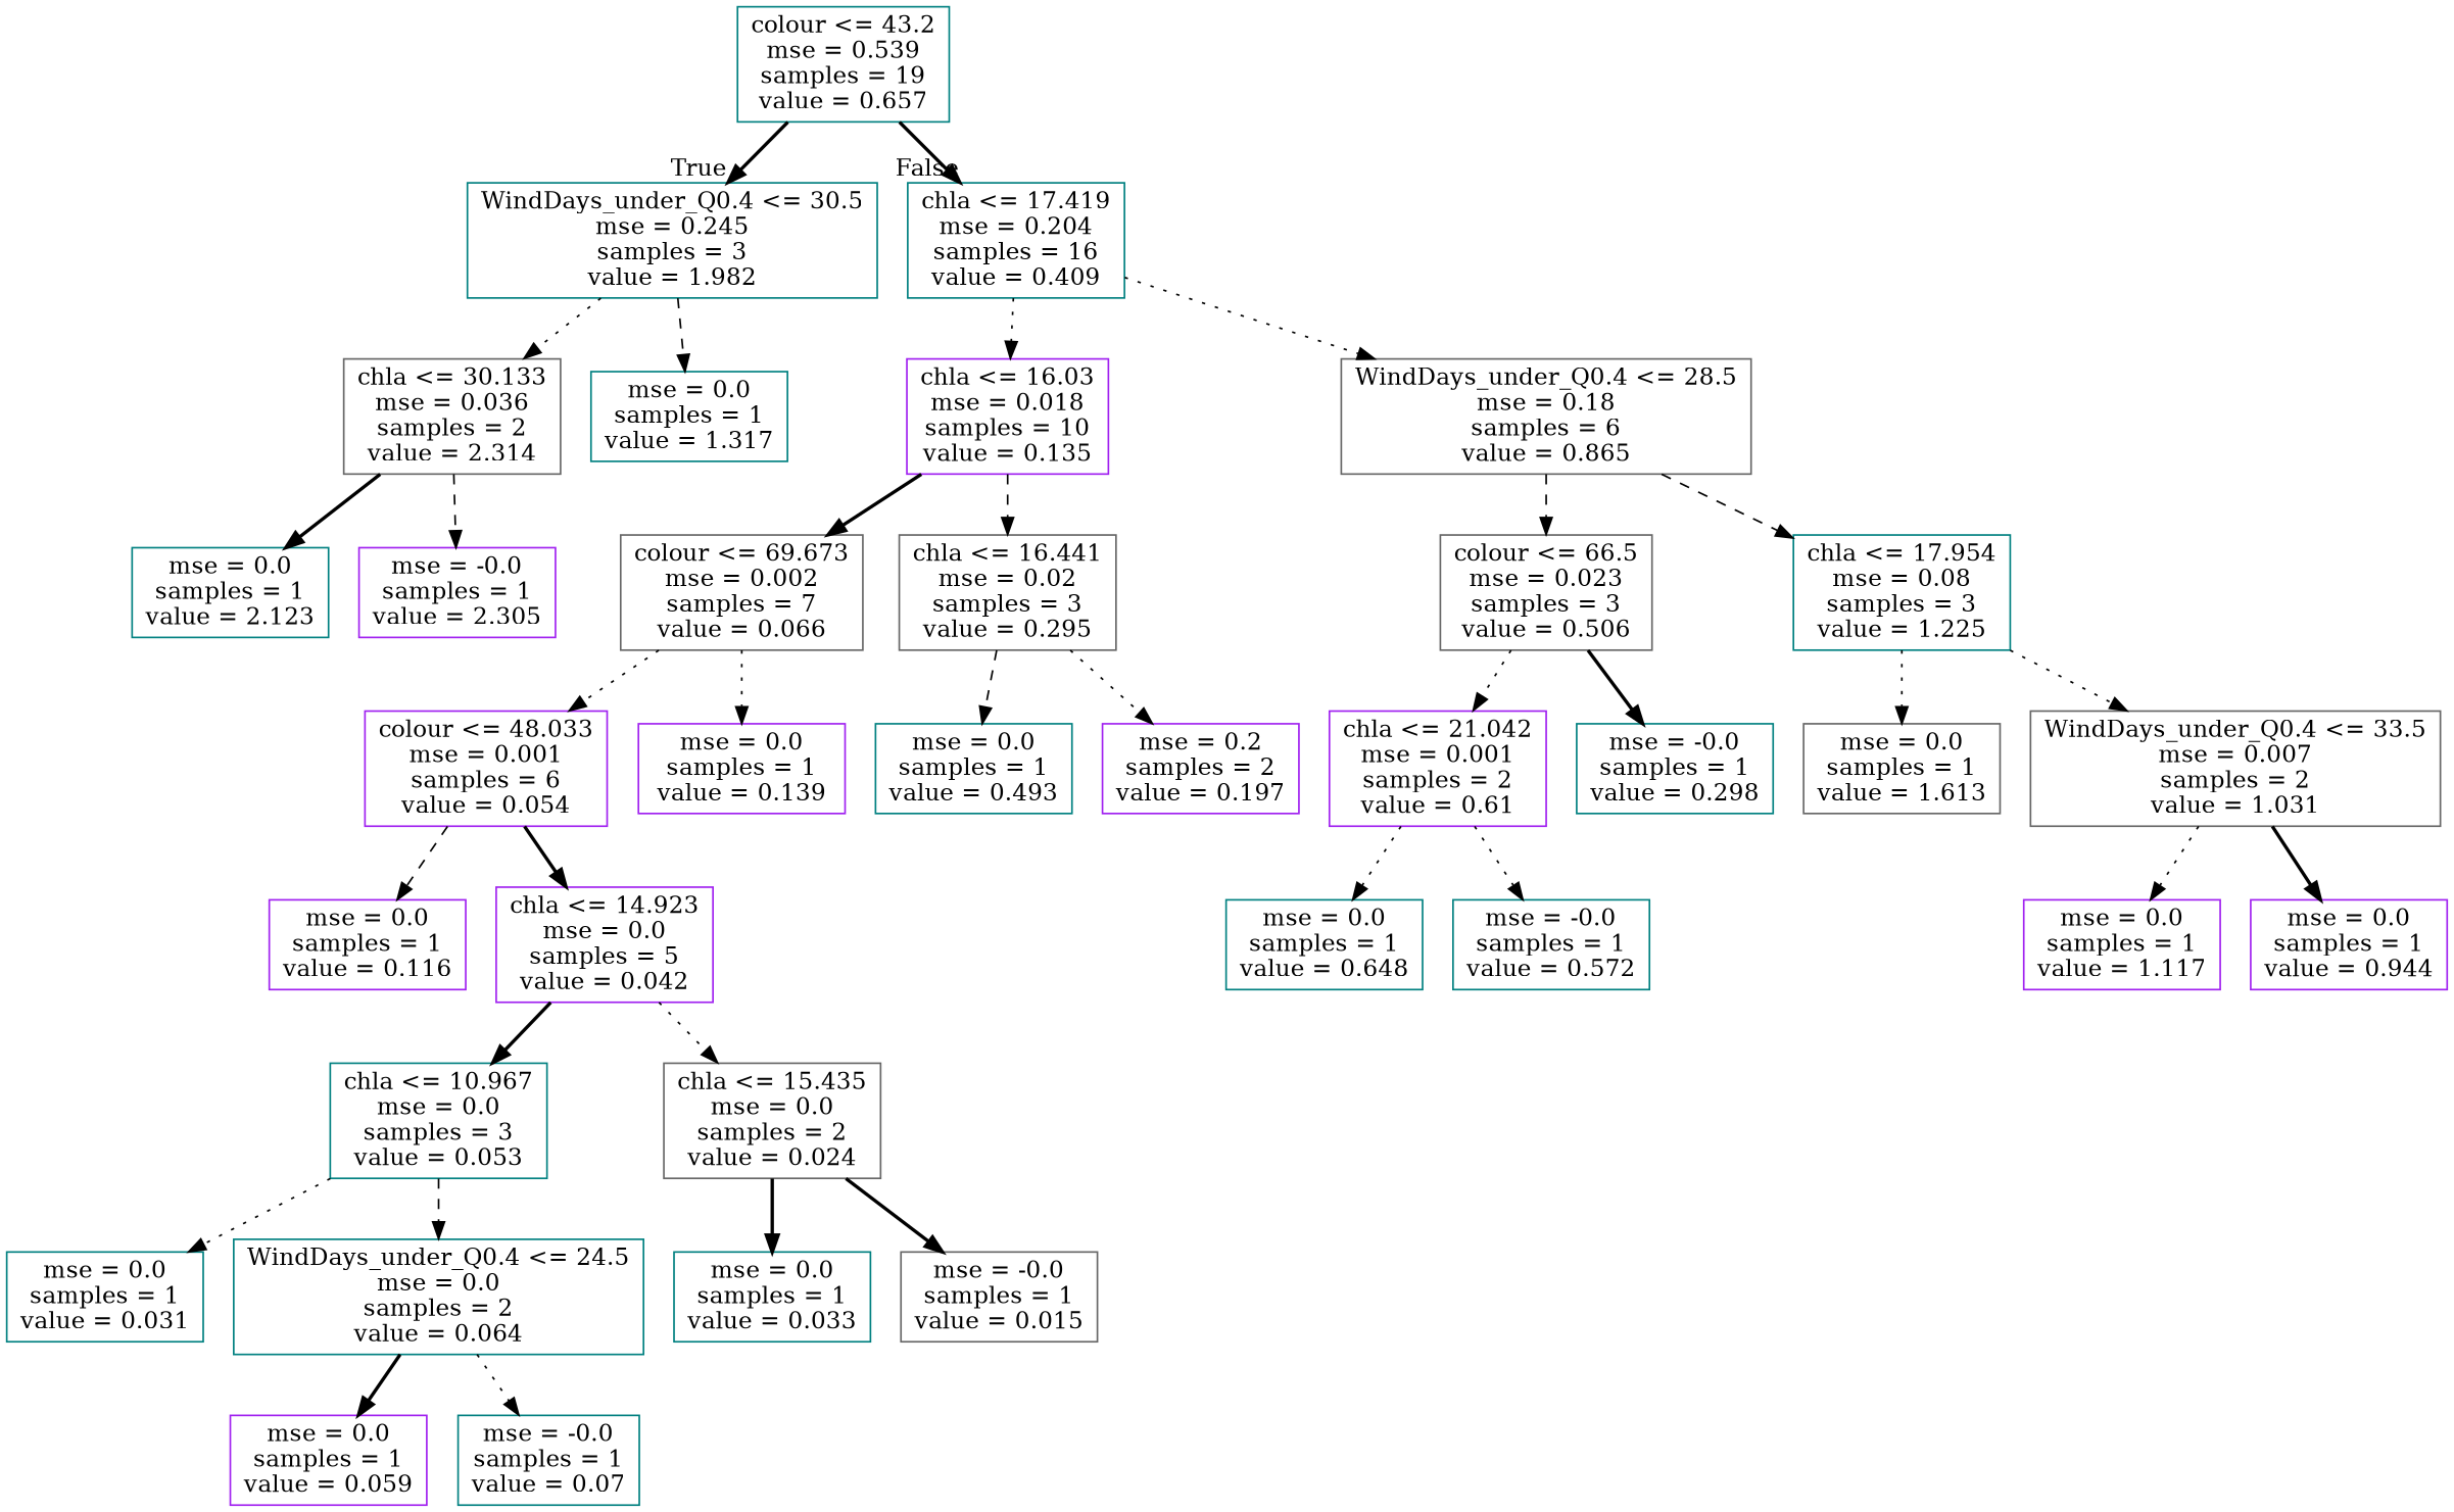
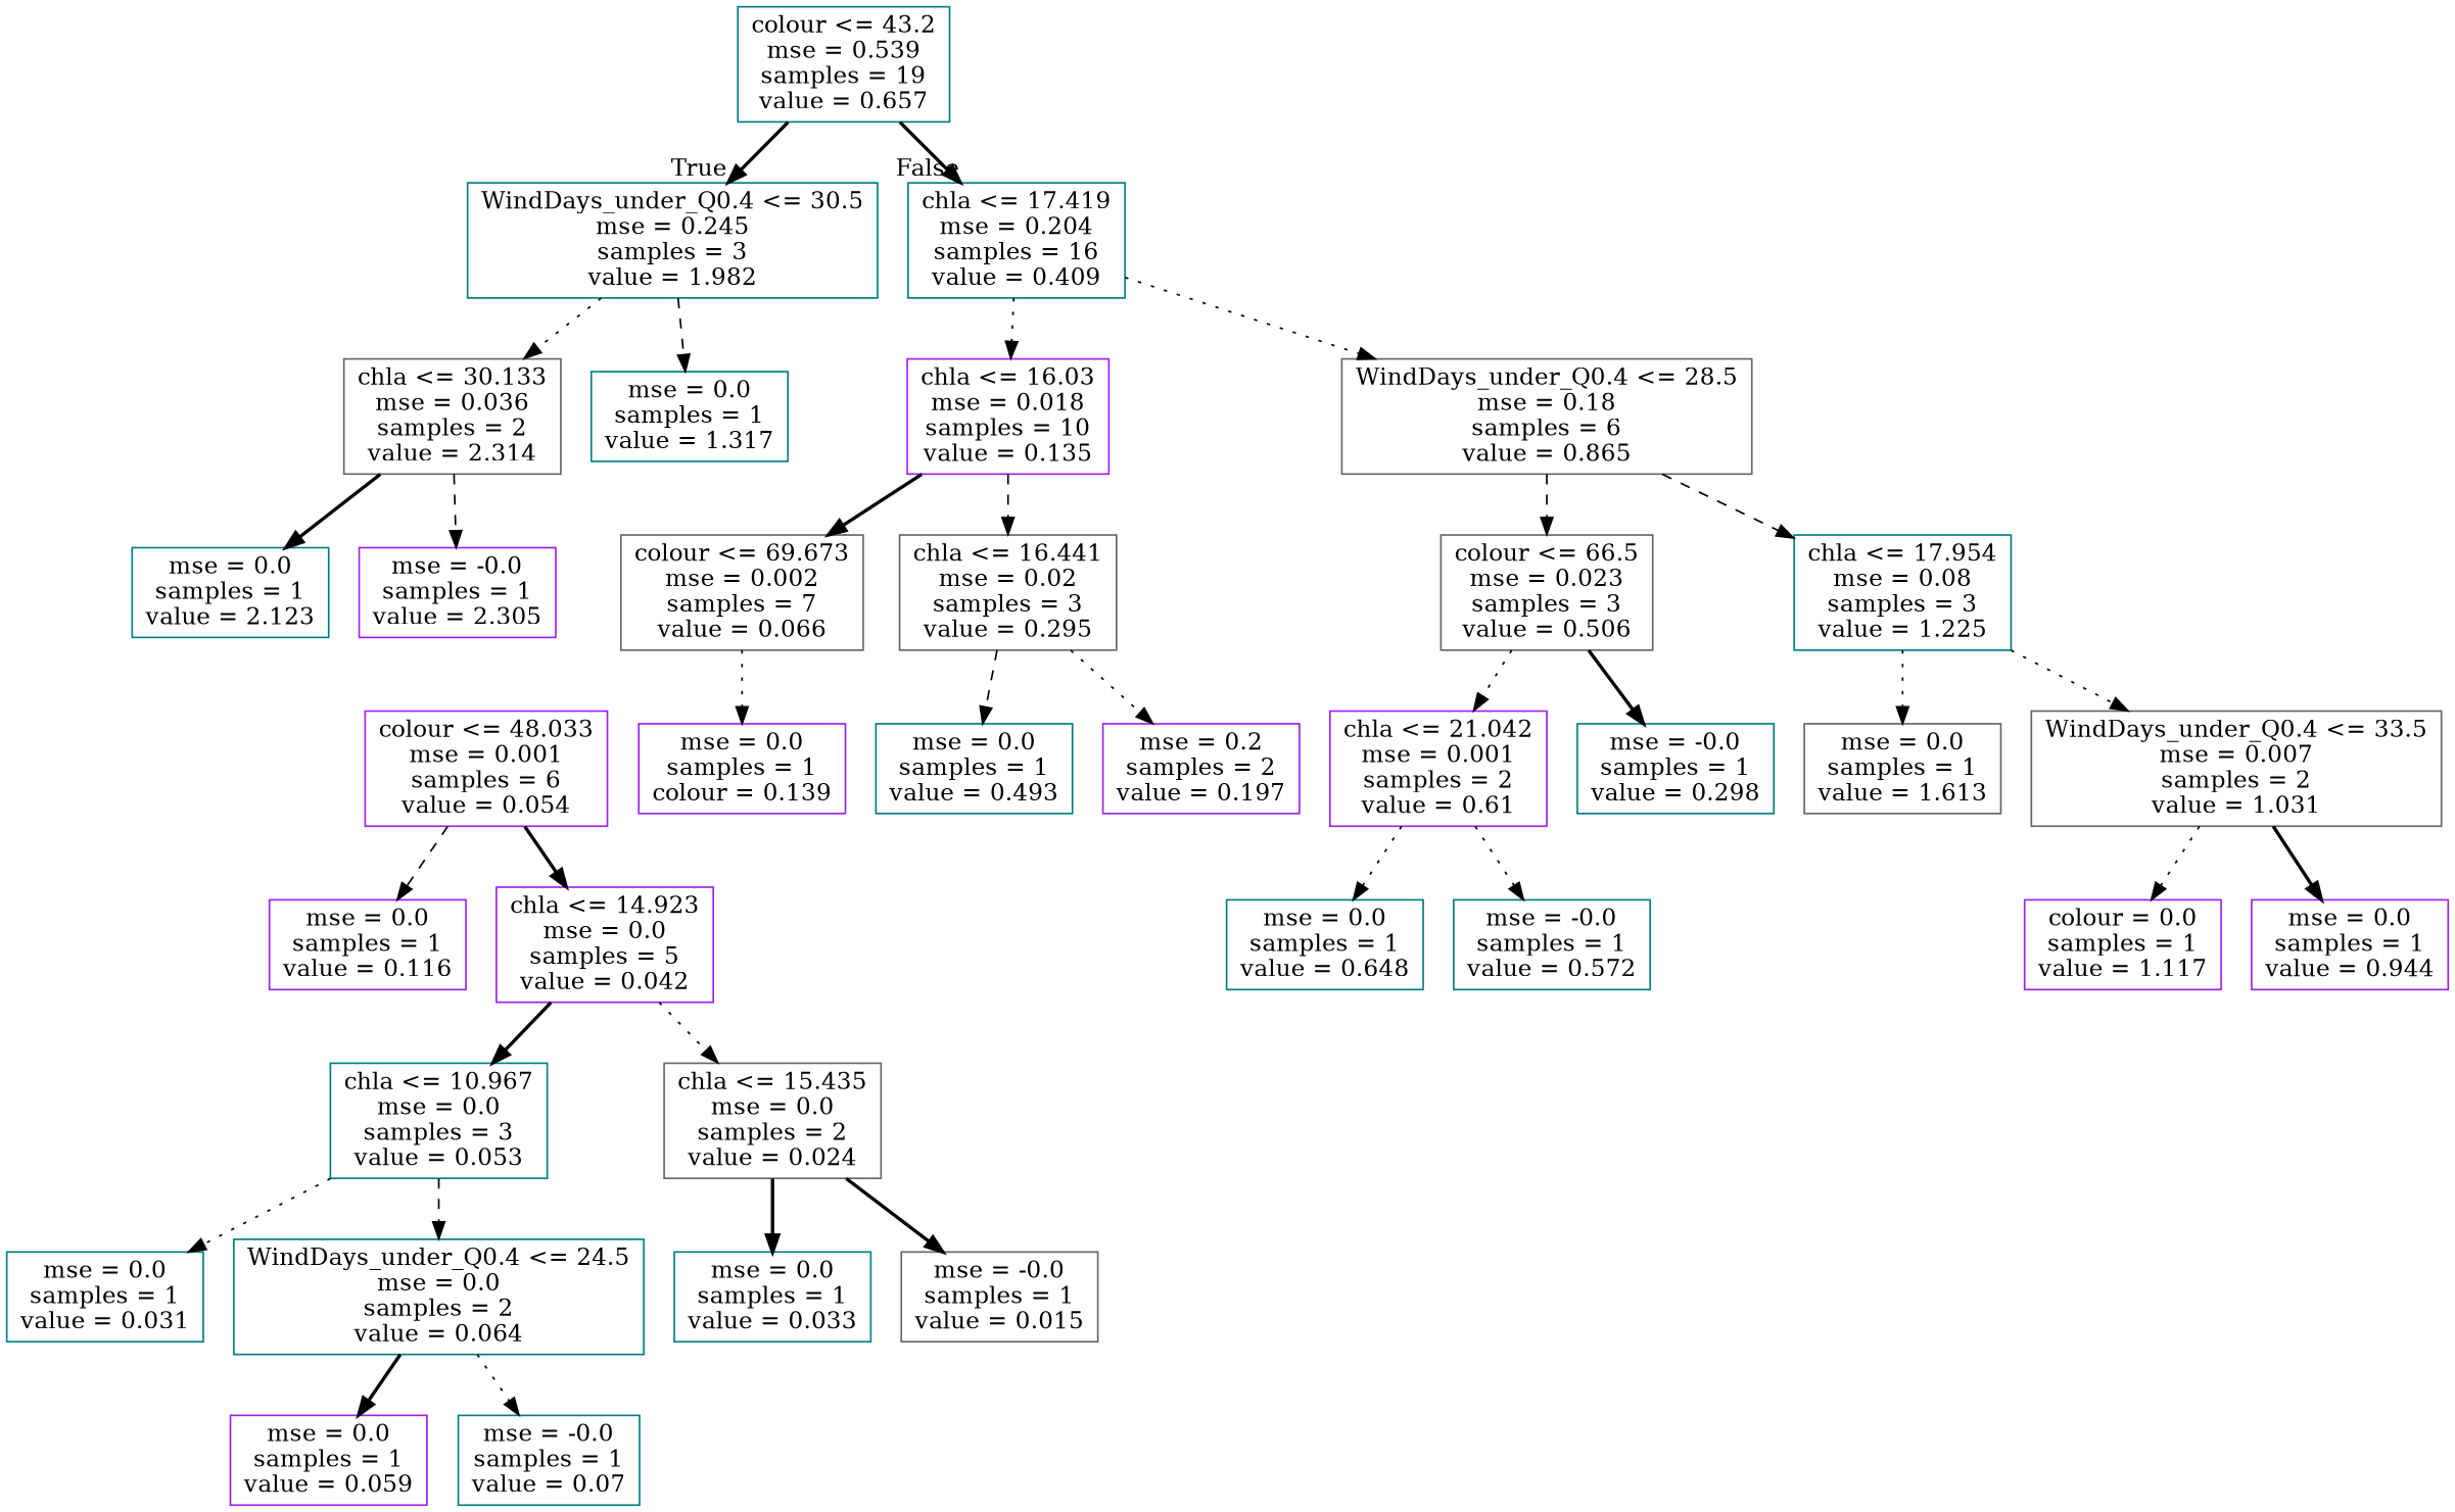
  digraph {
    node [color=teal shape=box]
    edge [style=dotted]
    n1 [label="colour <= 43.2\nmse = 0.539\nsamples = 19\nvalue = 0.657"]
    n2 [label="WindDays_under_Q0.4 <= 30.5\nmse = 0.245\nsamples = 3\nvalue = 1.982"]
    n3 [label="chla <= 17.419\nmse = 0.204\nsamples = 16\nvalue = 0.409"]
    n4 [color=gray40 label="chla <= 30.133\nmse = 0.036\nsamples = 2\nvalue = 2.314"]
    n5 [label="mse = 0.0\nsamples = 1\nvalue = 1.317"]
    n6 [color=purple label="chla <= 16.03\nmse = 0.018\nsamples = 10\nvalue = 0.135"]
    n7 [color=gray40 label="WindDays_under_Q0.4 <= 28.5\nmse = 0.18\nsamples = 6\nvalue = 0.865"]
    n8 [label="mse = 0.0\nsamples = 1\nvalue = 2.123"]
    n9 [color=purple label="mse = -0.0\nsamples = 1\nvalue = 2.305"]
    n10 [color=gray40 label="colour <= 69.673\nmse = 0.002\nsamples = 7\nvalue = 0.066"]
    n11 [color=gray40 label="chla <= 16.441\nmse = 0.02\nsamples = 3\nvalue = 0.295"]
    n12 [color=gray40 label="colour <= 66.5\nmse = 0.023\nsamples = 3\nvalue = 0.506"]
    n13 [label="chla <= 17.954\nmse = 0.08\nsamples = 3\nvalue = 1.225"]
    n14 [color=purple label="colour <= 48.033\nmse = 0.001\nsamples = 6\nvalue = 0.054"]
-   n15 [color=purple label="mse = 0.0\nsamples = 1\nvalue = 0.139"]
+   n15 [color=purple label="mse = 0.0\nsamples = 1\ncolour = 0.139"]
    n16 [label="mse = 0.0\nsamples = 1\nvalue = 0.493"]
    n17 [color=purple label="mse = 0.2\nsamples = 2\nvalue = 0.197"]
    n18 [color=purple label="mse = 0.0\nsamples = 1\nvalue = 0.116"]
    n19 [color=purple label="chla <= 14.923\nmse = 0.0\nsamples = 5\nvalue = 0.042"]
    n20 [label="chla <= 10.967\nmse = 0.0\nsamples = 3\nvalue = 0.053"]
    n21 [color=gray40 label="chla <= 15.435\nmse = 0.0\nsamples = 2\nvalue = 0.024"]
    n22 [label="mse = 0.0\nsamples = 1\nvalue = 0.031"]
    n23 [label="WindDays_under_Q0.4 <= 24.5\nmse = 0.0\nsamples = 2\nvalue = 0.064"]
    n24 [label="mse = 0.0\nsamples = 1\nvalue = 0.033"]
    n25 [color=gray40 label="mse = -0.0\nsamples = 1\nvalue = 0.015"]
    n26 [color=purple label="mse = 0.0\nsamples = 1\nvalue = 0.059"]
    n27 [label="mse = -0.0\nsamples = 1\nvalue = 0.07"]
    n28 [color=purple label="chla <= 21.042\nmse = 0.001\nsamples = 2\nvalue = 0.61"]
    n29 [label="mse = -0.0\nsamples = 1\nvalue = 0.298"]
    n30 [color=gray40 label="mse = 0.0\nsamples = 1\nvalue = 1.613"]
    n31 [color=gray40 label="WindDays_under_Q0.4 <= 33.5\nmse = 0.007\nsamples = 2\nvalue = 1.031"]
    n32 [label="mse = 0.0\nsamples = 1\nvalue = 0.648"]
    n33 [label="mse = -0.0\nsamples = 1\nvalue = 0.572"]
-   n34 [color=purple label="mse = 0.0\nsamples = 1\nvalue = 1.117"]
+   n34 [color=purple label="colour = 0.0\nsamples = 1\nvalue = 1.117"]
    n35 [color=purple label="mse = 0.0\nsamples = 1\nvalue = 0.944"]
    n1 -> n2 [headlabel=True labelangle=45 labeldistance=2.5 style=bold]
    n1 -> n3 [headlabel=False labelangle=-45 labeldistance=2.5 style=bold]
    n2 -> n4
    n2 -> n5 [style=dashed]
    n3 -> n6
    n3 -> n7
    n4 -> n8 [style=bold]
    n4 -> n9 [style=dashed]
    n6 -> n10 [style=bold]
    n6 -> n11 [style=dashed]
    n7 -> n12 [style=dashed]
    n7 -> n13 [style=dashed]
-   n10 -> n14
    n10 -> n15
    n11 -> n16 [style=dashed]
    n11 -> n17
    n12 -> n28
    n12 -> n29 [style=bold]
    n13 -> n30
    n13 -> n31
    n14 -> n18 [style=dashed]
    n14 -> n19 [style=bold]
    n19 -> n20 [style=bold]
    n19 -> n21
    n20 -> n22
    n20 -> n23 [style=dashed]
    n21 -> n24 [style=bold]
    n21 -> n25 [style=bold]
    n23 -> n26 [style=bold]
    n23 -> n27
    n28 -> n32
    n28 -> n33
    n31 -> n34
    n31 -> n35 [style=bold]
  }
